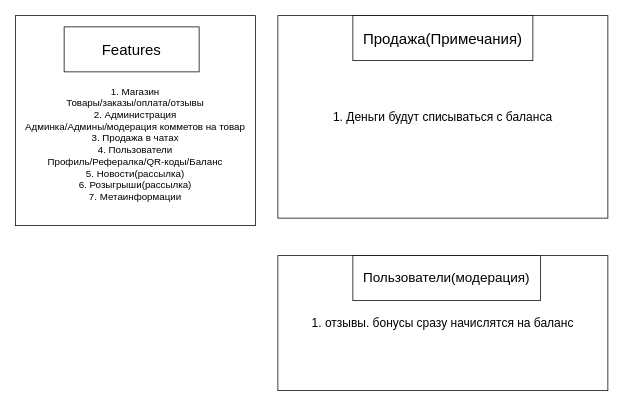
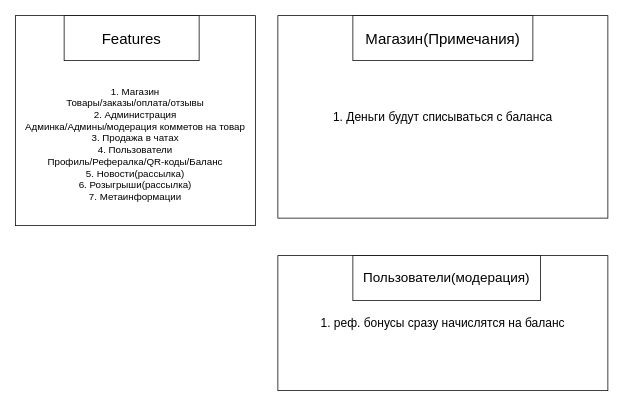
  <mxCell id="0" />
  <mxCell id="1" parent="0" />
  <mxCell id="2" value="&lt;div style=&quot;font-size: 13px;&quot;&gt;&lt;font style=&quot;font-size: 13px;&quot;&gt;&lt;br&gt;&lt;/font&gt;&lt;/div&gt;&lt;div style=&quot;font-size: 13px;&quot;&gt;&lt;font style=&quot;font-size: 13px;&quot;&gt;&lt;br&gt;&lt;/font&gt;&lt;/div&gt;&lt;div style=&quot;font-size: 13px;&quot;&gt;&lt;font style=&quot;font-size: 13px;&quot;&gt;&lt;br&gt;&lt;/font&gt;&lt;/div&gt;&lt;div style=&quot;font-size: 13px;&quot;&gt;&lt;font style=&quot;font-size: 13px;&quot;&gt;&lt;br&gt;&lt;/font&gt;&lt;/div&gt;&lt;div style=&quot;font-size: 13px;&quot;&gt;&lt;font style=&quot;font-size: 13px;&quot;&gt;1. Магазин&lt;/font&gt;&lt;/div&gt;&lt;div style=&quot;font-size: 13px;&quot;&gt;&lt;font style=&quot;font-size: 13px;&quot;&gt;Товары/заказы/оплата/отзывы&lt;/font&gt;&lt;/div&gt;&lt;div style=&quot;font-size: 13px;&quot;&gt;&lt;font style=&quot;font-size: 13px;&quot;&gt;2. Администрация&lt;/font&gt;&lt;/div&gt;&lt;div style=&quot;font-size: 13px;&quot;&gt;&lt;font style=&quot;font-size: 13px;&quot;&gt;Админка/Админы/модерация комметов на товар&lt;/font&gt;&lt;/div&gt;&lt;div style=&quot;font-size: 13px;&quot;&gt;&lt;font style=&quot;font-size: 13px;&quot;&gt;3. Продажа в чатах&lt;/font&gt;&lt;/div&gt;&lt;div style=&quot;font-size: 13px;&quot;&gt;&lt;font style=&quot;font-size: 13px;&quot;&gt;4. Пользователи&lt;/font&gt;&lt;/div&gt;&lt;div style=&quot;font-size: 13px;&quot;&gt;&lt;font style=&quot;font-size: 13px;&quot;&gt;Профиль/Рефералка/QR-коды/Баланс&lt;/font&gt;&lt;/div&gt;&lt;div style=&quot;font-size: 13px;&quot;&gt;&lt;font style=&quot;font-size: 13px;&quot;&gt;5. Новости(рассылка)&lt;/font&gt;&lt;/div&gt;&lt;div style=&quot;font-size: 13px;&quot;&gt;&lt;font style=&quot;font-size: 13px;&quot;&gt;6. Розыгрыши(рассылка)&lt;/font&gt;&lt;/div&gt;&lt;div style=&quot;font-size: 13px;&quot;&gt;&lt;font style=&quot;font-size: 13px;&quot;&gt;&lt;font style=&quot;font-size: 13px;&quot;&gt;7. Метаинформации&lt;/font&gt;&lt;font style=&quot;font-size: 13px;&quot;&gt;&lt;br&gt;&lt;/font&gt;&lt;/font&gt;&lt;/div&gt;" style="rounded=0;whiteSpace=wrap;html=1;fillColor=default;shadow=0;glass=0;noLabel=0;verticalAlign=middle;align=center;labelBackgroundColor=none;" vertex="1" parent="1"><mxGeometry x="20" y="20" width="320" height="280" as="geometry" /></mxCell>
- <mxCell id="3" value="Features" style="rounded=0;whiteSpace=wrap;html=1;fontSize=20;" vertex="1" parent="1"><mxGeometry x="85" y="35" width="180" height="60" as="geometry" /></mxCell>
+ <mxCell id="3" value="Features" style="rounded=0;whiteSpace=wrap;html=1;fontSize=20;" vertex="1" parent="1"><mxGeometry x="85" y="20" width="180" height="60" as="geometry" /></mxCell>
  <mxCell id="4" value="&lt;font style=&quot;font-size: 16px;&quot;&gt;1. Деньги будут списываться с баланса&lt;/font&gt;" style="rounded=0;whiteSpace=wrap;html=1;fontSize=16;align=center;" vertex="1" parent="1"><mxGeometry x="370" y="20" width="440" height="270" as="geometry" /></mxCell>
- <mxCell id="5" value="Продажа(Примечания)" style="rounded=0;whiteSpace=wrap;html=1;fontSize=20;" vertex="1" parent="1"><mxGeometry x="470" y="20" width="240" height="60" as="geometry" /></mxCell>
- <mxCell id="6" value="1. отзывы. бонусы сразу начислятся на баланс" style="rounded=0;whiteSpace=wrap;html=1;fontSize=16;" vertex="1" parent="1"><mxGeometry x="370" y="340" width="440" height="180" as="geometry" /></mxCell>
+ <mxCell id="5" value="Магазин(Примечания)" style="rounded=0;whiteSpace=wrap;html=1;fontSize=20;" vertex="1" parent="1"><mxGeometry x="470" y="20" width="240" height="60" as="geometry" /></mxCell>
+ <mxCell id="6" value="1. реф. бонусы сразу начислятся на баланс" style="rounded=0;whiteSpace=wrap;html=1;fontSize=16;" vertex="1" parent="1"><mxGeometry x="370" y="340" width="440" height="180" as="geometry" /></mxCell>
  <mxCell id="7" value="Пользователи(модерация)" style="rounded=0;whiteSpace=wrap;html=1;fontSize=18;" vertex="1" parent="1"><mxGeometry x="470" y="340" width="250" height="60" as="geometry" /></mxCell>
